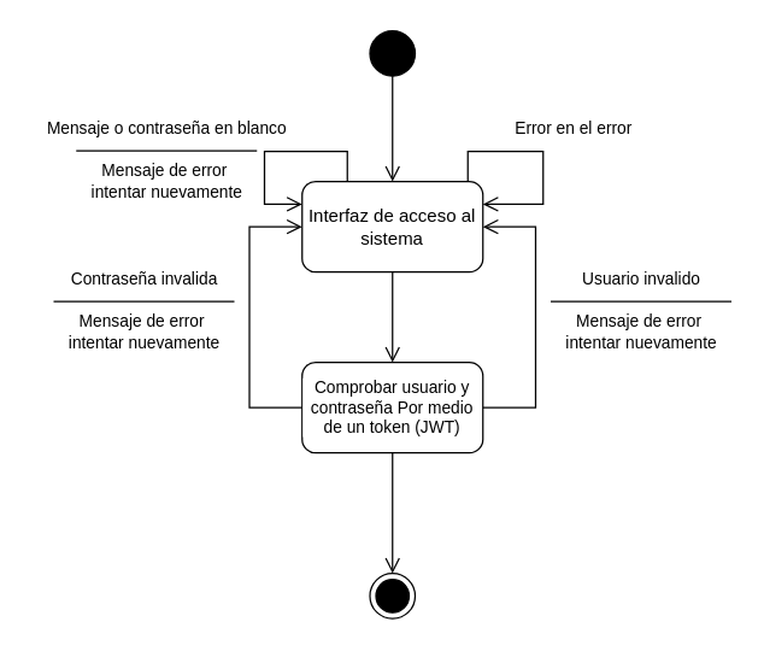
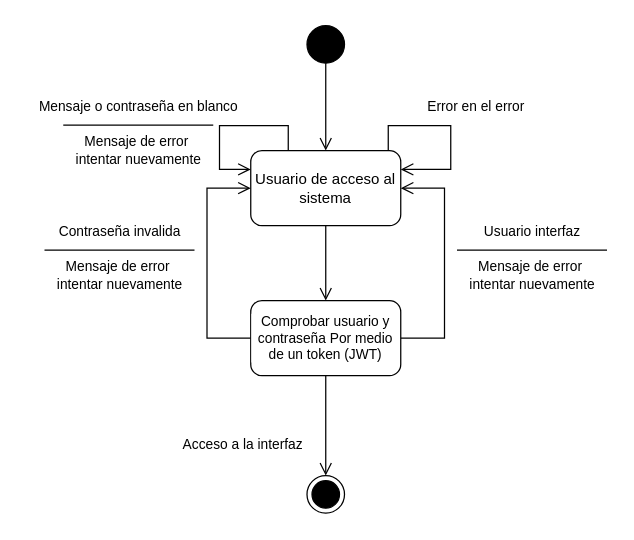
  <mxCell id="0" />
  <mxCell id="1" parent="0" />
  <mxCell id="2" style="edgeStyle=orthogonalEdgeStyle;rounded=0;orthogonalLoop=1;jettySize=auto;html=1;entryX=0.5;entryY=0;entryDx=0;entryDy=0;endArrow=open;endFill=0;endSize=8;" edge="1" parent="1" source="3" target="5"><mxGeometry relative="1" as="geometry" /></mxCell>
  <mxCell id="3" value="" style="ellipse;fillColor=strokeColor;html=1;" vertex="1" parent="1"><mxGeometry x="245" y="20" width="30" height="30" as="geometry" /></mxCell>
  <mxCell id="4" style="edgeStyle=orthogonalEdgeStyle;shape=connector;rounded=0;orthogonalLoop=1;jettySize=auto;html=1;entryX=0.5;entryY=0;entryDx=0;entryDy=0;strokeColor=default;align=center;verticalAlign=middle;fontFamily=Helvetica;fontSize=11;fontColor=default;labelBackgroundColor=default;endArrow=open;endFill=0;endSize=8;" edge="1" parent="1" source="5" target="13"><mxGeometry relative="1" as="geometry" /></mxCell>
- <mxCell id="5" value="Interfaz de acceso al sistema" style="rounded=1;whiteSpace=wrap;html=1;" vertex="1" parent="1"><mxGeometry x="200" y="120" width="120" height="60" as="geometry" /></mxCell>
+ <mxCell id="5" value="Usuario de acceso al sistema" style="rounded=1;whiteSpace=wrap;html=1;" vertex="1" parent="1"><mxGeometry x="200" y="120" width="120" height="60" as="geometry" /></mxCell>
  <mxCell id="6" style="edgeStyle=orthogonalEdgeStyle;shape=connector;rounded=0;orthogonalLoop=1;jettySize=auto;html=1;exitX=0.25;exitY=0;exitDx=0;exitDy=0;entryX=0;entryY=0.25;entryDx=0;entryDy=0;strokeColor=default;align=center;verticalAlign=middle;fontFamily=Helvetica;fontSize=11;fontColor=default;labelBackgroundColor=default;endArrow=open;endFill=0;endSize=8;" edge="1" parent="1" source="5" target="5"><mxGeometry relative="1" as="geometry"><Array as="points"><mxPoint x="230" y="100" /><mxPoint x="175" y="100" /><mxPoint x="175" y="135" /></Array></mxGeometry></mxCell>
  <mxCell id="7" value="Mensaje o contraseña en blanco" style="text;html=1;align=center;verticalAlign=middle;resizable=0;points=[];autosize=1;strokeColor=none;fillColor=none;fontFamily=Helvetica;fontSize=11;fontColor=default;labelBackgroundColor=default;" vertex="1" parent="1"><mxGeometry x="20" y="70" width="180" height="30" as="geometry" /></mxCell>
  <mxCell id="8" value="" style="endArrow=none;html=1;rounded=0;strokeColor=default;align=center;verticalAlign=middle;fontFamily=Helvetica;fontSize=11;fontColor=default;labelBackgroundColor=default;edgeStyle=orthogonalEdgeStyle;endSize=8;" edge="1" parent="1"><mxGeometry width="50" height="50" relative="1" as="geometry"><mxPoint x="170" y="99.66" as="sourcePoint" /><mxPoint x="50" y="99.66" as="targetPoint" /></mxGeometry></mxCell>
  <mxCell id="9" value="&lt;div&gt;Mensaje de error&amp;nbsp;&lt;/div&gt;&lt;div&gt;intentar nuevamente&lt;/div&gt;" style="text;html=1;align=center;verticalAlign=middle;resizable=0;points=[];autosize=1;strokeColor=none;fillColor=none;fontFamily=Helvetica;fontSize=11;fontColor=default;labelBackgroundColor=default;" vertex="1" parent="1"><mxGeometry x="50" y="100" width="120" height="40" as="geometry" /></mxCell>
  <mxCell id="10" style="edgeStyle=orthogonalEdgeStyle;shape=connector;rounded=0;orthogonalLoop=1;jettySize=auto;html=1;entryX=0;entryY=0.5;entryDx=0;entryDy=0;strokeColor=default;align=center;verticalAlign=middle;fontFamily=Helvetica;fontSize=11;fontColor=default;labelBackgroundColor=default;endArrow=open;endFill=0;endSize=8;" edge="1" parent="1" source="13" target="5"><mxGeometry relative="1" as="geometry"><Array as="points"><mxPoint x="165" y="270" /><mxPoint x="165" y="150" /></Array></mxGeometry></mxCell>
  <mxCell id="11" style="edgeStyle=orthogonalEdgeStyle;shape=connector;rounded=0;orthogonalLoop=1;jettySize=auto;html=1;entryX=1;entryY=0.5;entryDx=0;entryDy=0;strokeColor=default;align=center;verticalAlign=middle;fontFamily=Helvetica;fontSize=11;fontColor=default;labelBackgroundColor=default;endArrow=open;endFill=0;endSize=8;" edge="1" parent="1" source="13" target="5"><mxGeometry relative="1" as="geometry"><Array as="points"><mxPoint x="355" y="270" /><mxPoint x="355" y="150" /></Array></mxGeometry></mxCell>
  <mxCell id="12" style="edgeStyle=orthogonalEdgeStyle;shape=connector;rounded=0;orthogonalLoop=1;jettySize=auto;html=1;entryX=0.5;entryY=0;entryDx=0;entryDy=0;strokeColor=default;align=center;verticalAlign=middle;fontFamily=Helvetica;fontSize=11;fontColor=default;labelBackgroundColor=default;endArrow=open;endFill=0;endSize=8;" edge="1" parent="1" source="13" target="20"><mxGeometry relative="1" as="geometry" /></mxCell>
  <mxCell id="13" value="Comprobar usuario y contraseña Por medio de un token (JWT)" style="rounded=1;whiteSpace=wrap;html=1;fontFamily=Helvetica;fontSize=11;fontColor=default;labelBackgroundColor=default;" vertex="1" parent="1"><mxGeometry x="200" y="240" width="120" height="60" as="geometry" /></mxCell>
  <mxCell id="14" value="Contraseña invalida" style="text;html=1;align=center;verticalAlign=middle;resizable=0;points=[];autosize=1;strokeColor=none;fillColor=none;fontFamily=Helvetica;fontSize=11;fontColor=default;labelBackgroundColor=default;" vertex="1" parent="1"><mxGeometry x="35" y="170" width="120" height="30" as="geometry" /></mxCell>
  <mxCell id="15" value="" style="endArrow=none;html=1;rounded=0;strokeColor=default;align=center;verticalAlign=middle;fontFamily=Helvetica;fontSize=11;fontColor=default;labelBackgroundColor=default;edgeStyle=orthogonalEdgeStyle;endSize=8;" edge="1" parent="1"><mxGeometry width="50" height="50" relative="1" as="geometry"><mxPoint x="155" y="199.66" as="sourcePoint" /><mxPoint x="35" y="199.66" as="targetPoint" /></mxGeometry></mxCell>
  <mxCell id="16" value="&lt;div&gt;Mensaje de error&amp;nbsp;&lt;/div&gt;&lt;div&gt;intentar nuevamente&lt;/div&gt;" style="text;html=1;align=center;verticalAlign=middle;resizable=0;points=[];autosize=1;strokeColor=none;fillColor=none;fontFamily=Helvetica;fontSize=11;fontColor=default;labelBackgroundColor=default;" vertex="1" parent="1"><mxGeometry x="35" y="200" width="120" height="40" as="geometry" /></mxCell>
- <mxCell id="17" value="Usuario invalido" style="text;html=1;align=center;verticalAlign=middle;resizable=0;points=[];autosize=1;strokeColor=none;fillColor=none;fontFamily=Helvetica;fontSize=11;fontColor=default;labelBackgroundColor=default;" vertex="1" parent="1"><mxGeometry x="375" y="170" width="100" height="30" as="geometry" /></mxCell>
+ <mxCell id="17" value="Usuario interfaz" style="text;html=1;align=center;verticalAlign=middle;resizable=0;points=[];autosize=1;strokeColor=none;fillColor=none;fontFamily=Helvetica;fontSize=11;fontColor=default;labelBackgroundColor=default;" vertex="1" parent="1"><mxGeometry x="375" y="170" width="100" height="30" as="geometry" /></mxCell>
  <mxCell id="18" value="" style="endArrow=none;html=1;rounded=0;strokeColor=default;align=center;verticalAlign=middle;fontFamily=Helvetica;fontSize=11;fontColor=default;labelBackgroundColor=default;edgeStyle=orthogonalEdgeStyle;endSize=8;" edge="1" parent="1"><mxGeometry width="50" height="50" relative="1" as="geometry"><mxPoint x="485" y="199.66" as="sourcePoint" /><mxPoint x="365" y="199.66" as="targetPoint" /></mxGeometry></mxCell>
  <mxCell id="19" value="&lt;div&gt;Mensaje de error&amp;nbsp;&lt;/div&gt;&lt;div&gt;intentar nuevamente&lt;/div&gt;" style="text;html=1;align=center;verticalAlign=middle;resizable=0;points=[];autosize=1;strokeColor=none;fillColor=none;fontFamily=Helvetica;fontSize=11;fontColor=default;labelBackgroundColor=default;" vertex="1" parent="1"><mxGeometry x="365" y="200" width="120" height="40" as="geometry" /></mxCell>
  <mxCell id="20" value="" style="ellipse;html=1;shape=endState;fillColor=strokeColor;fontFamily=Helvetica;fontSize=11;fontColor=default;labelBackgroundColor=default;" vertex="1" parent="1"><mxGeometry x="245" y="380" width="30" height="30" as="geometry" /></mxCell>
+ <mxCell id="21" value="Acceso a la interfaz&amp;nbsp;" style="text;html=1;align=center;verticalAlign=middle;resizable=0;points=[];autosize=1;strokeColor=none;fillColor=none;fontFamily=Helvetica;fontSize=11;fontColor=default;labelBackgroundColor=default;" vertex="1" parent="1"><mxGeometry x="135" y="340" width="120" height="30" as="geometry" /></mxCell>
  <mxCell id="22" style="edgeStyle=orthogonalEdgeStyle;shape=connector;rounded=0;orthogonalLoop=1;jettySize=auto;html=1;exitX=0.25;exitY=0;exitDx=0;exitDy=0;entryX=1;entryY=0.25;entryDx=0;entryDy=0;strokeColor=default;align=center;verticalAlign=middle;fontFamily=Helvetica;fontSize=11;fontColor=default;labelBackgroundColor=default;endArrow=open;endFill=0;endSize=8;" edge="1" parent="1" target="5"><mxGeometry relative="1" as="geometry"><Array as="points"><mxPoint x="310" y="100" /><mxPoint x="360" y="100" /><mxPoint x="360" y="135" /></Array><mxPoint x="310" y="120" as="sourcePoint" /><mxPoint x="280" y="135" as="targetPoint" /></mxGeometry></mxCell>
  <mxCell id="23" value="Error en el error" style="text;html=1;align=center;verticalAlign=middle;resizable=0;points=[];autosize=1;strokeColor=none;fillColor=none;fontFamily=Helvetica;fontSize=11;fontColor=default;labelBackgroundColor=default;" vertex="1" parent="1"><mxGeometry x="320" y="70" width="120" height="30" as="geometry" /></mxCell>
